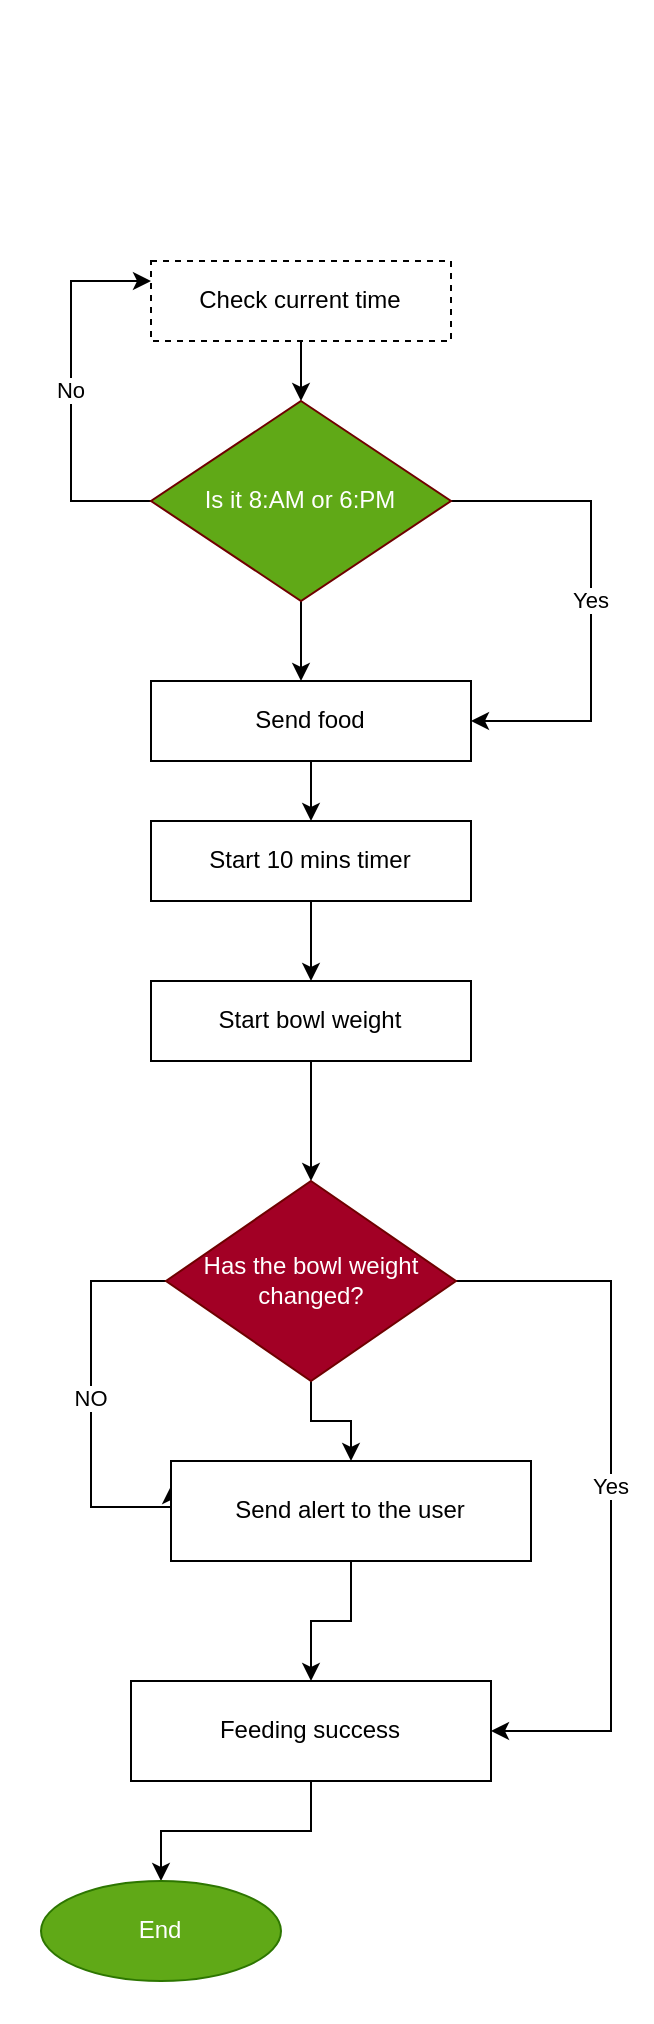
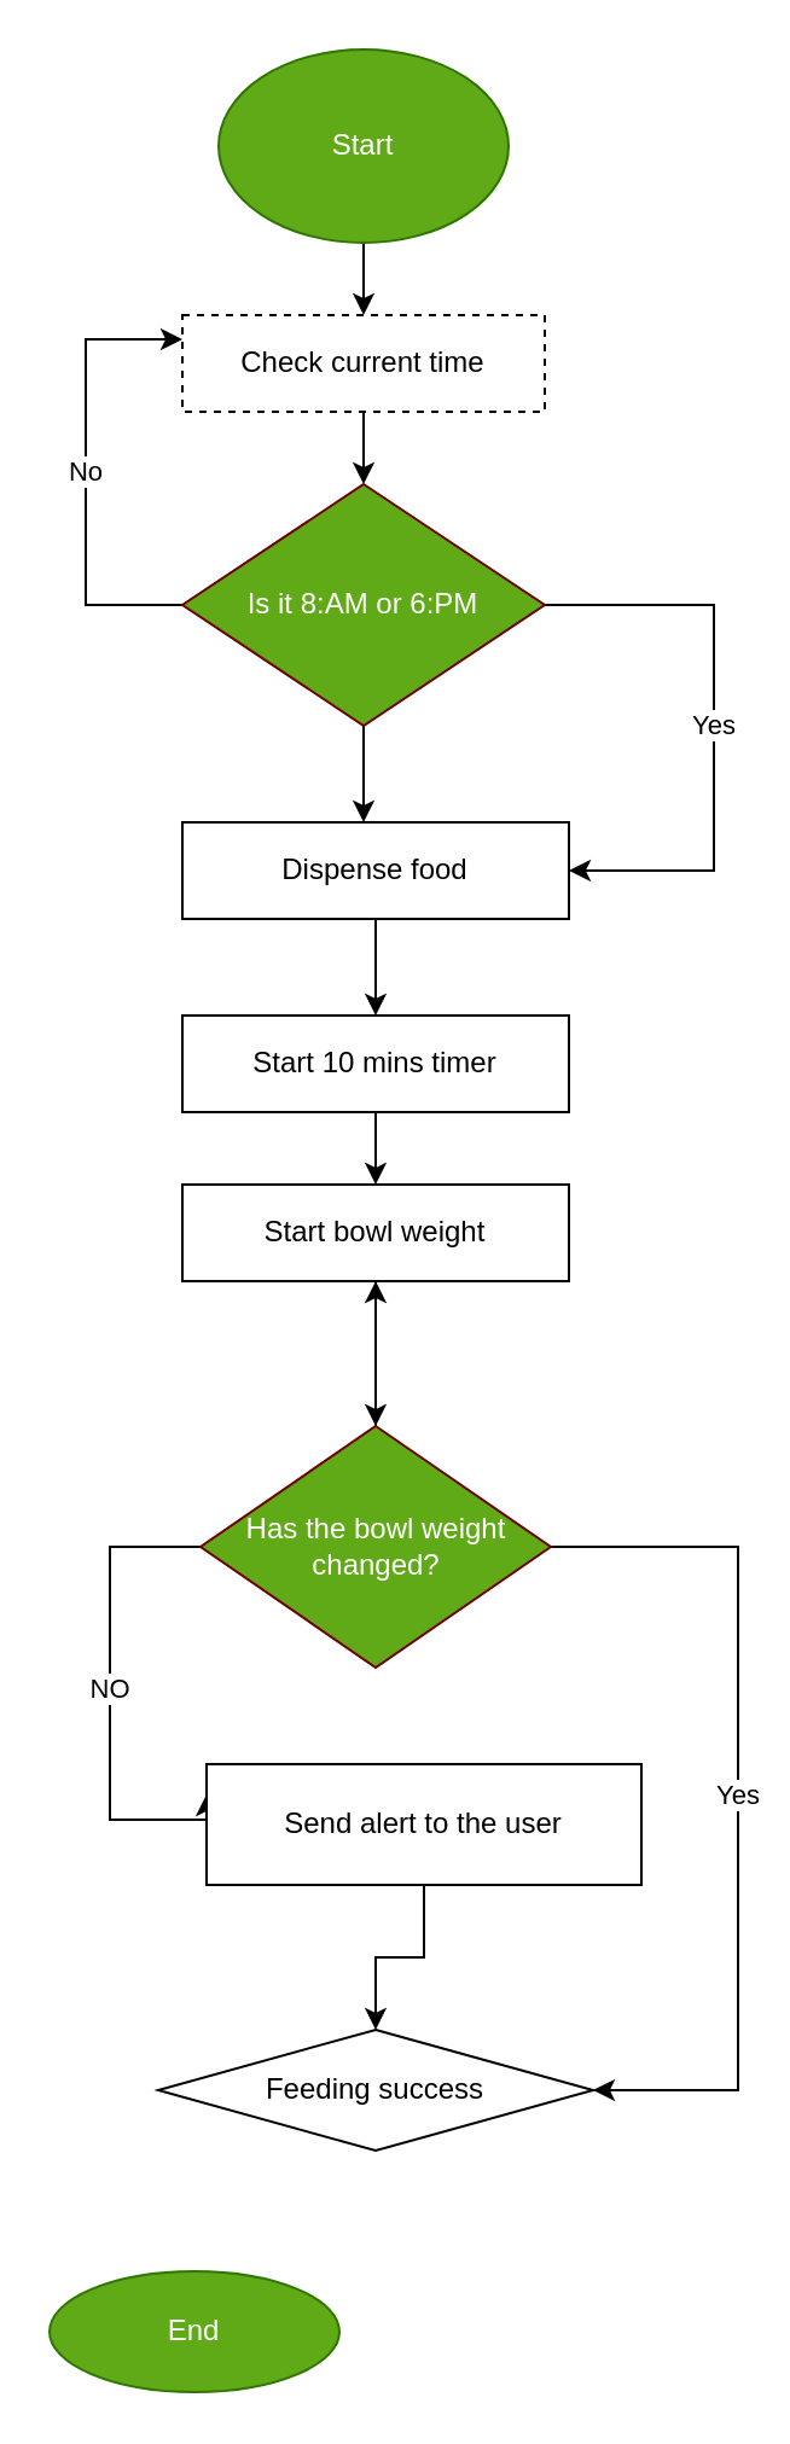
  <mxCell id="0" />
  <mxCell id="1" parent="0" />
+ <mxCell id="2" value="" style="edgeStyle=orthogonalEdgeStyle;rounded=0;orthogonalLoop=1;jettySize=auto;html=1;" parent="1" source="3" target="5" edge="1"><mxGeometry relative="1" as="geometry" /></mxCell>
+ <mxCell id="3" value="Start" style="ellipse;whiteSpace=wrap;html=1;fillColor=#60a917;fontColor=#ffffff;strokeColor=#2D7600;" parent="1" vertex="1"><mxGeometry x="90" y="20" width="120" height="80" as="geometry" /></mxCell>
  <mxCell id="4" value="" style="edgeStyle=orthogonalEdgeStyle;rounded=0;orthogonalLoop=1;jettySize=auto;html=1;" parent="1" source="5" target="9" edge="1"><mxGeometry relative="1" as="geometry" /></mxCell>
  <mxCell id="5" value="Check current time" style="whiteSpace=wrap;html=1;dashed=1;" parent="1" vertex="1"><mxGeometry x="75" y="130" width="150" height="40" as="geometry" /></mxCell>
  <mxCell id="6" value="Yes" style="edgeStyle=orthogonalEdgeStyle;rounded=0;orthogonalLoop=1;jettySize=auto;html=1;" parent="1" source="9" edge="1"><mxGeometry relative="1" as="geometry"><mxPoint x="235" y="360" as="targetPoint" /><Array as="points"><mxPoint x="295" y="250" /><mxPoint x="295" y="360" /></Array></mxGeometry></mxCell>
  <mxCell id="7" value="No" style="edgeStyle=orthogonalEdgeStyle;rounded=0;orthogonalLoop=1;jettySize=auto;html=1;entryX=0;entryY=0.25;entryDx=0;entryDy=0;" parent="1" source="9" target="5" edge="1"><mxGeometry relative="1" as="geometry"><mxPoint x="5" y="140" as="targetPoint" /><Array as="points"><mxPoint x="35" y="250" /><mxPoint x="35" y="140" /></Array></mxGeometry></mxCell>
  <mxCell id="8" style="edgeStyle=orthogonalEdgeStyle;rounded=0;orthogonalLoop=1;jettySize=auto;html=1;" parent="1" source="9" edge="1"><mxGeometry relative="1" as="geometry"><mxPoint x="150" y="340" as="targetPoint" /></mxGeometry></mxCell>
  <mxCell id="9" value="Is it 8:AM or 6:PM" style="rhombus;whiteSpace=wrap;html=1;fillColor=#60a917;fontColor=#ffffff;strokeColor=#6F0000;" parent="1" vertex="1"><mxGeometry x="75" y="200" width="150" height="100" as="geometry" /></mxCell>
  <mxCell id="10" value="" style="edgeStyle=orthogonalEdgeStyle;rounded=0;orthogonalLoop=1;jettySize=auto;html=1;" parent="1" source="11" target="13" edge="1"><mxGeometry relative="1" as="geometry" /></mxCell>
- <mxCell id="11" value="Send food" style="rounded=0;whiteSpace=wrap;html=1;" parent="1" vertex="1"><mxGeometry x="75" y="340" width="160" height="40" as="geometry" /></mxCell>
+ <mxCell id="11" value="Dispense food" style="rounded=0;whiteSpace=wrap;html=1;" parent="1" vertex="1"><mxGeometry x="75" y="340" width="160" height="40" as="geometry" /></mxCell>
  <mxCell id="12" value="" style="edgeStyle=orthogonalEdgeStyle;rounded=0;orthogonalLoop=1;jettySize=auto;html=1;" parent="1" source="13" target="15" edge="1"><mxGeometry relative="1" as="geometry" /></mxCell>
- <mxCell id="13" value="Start 10 mins timer" style="whiteSpace=wrap;html=1;rounded=0;" parent="1" vertex="1"><mxGeometry x="75" y="410" width="160" height="40" as="geometry" /></mxCell>
+ <mxCell id="13" value="Start 10 mins timer" style="whiteSpace=wrap;html=1;rounded=0;" parent="1" vertex="1"><mxGeometry x="75" y="420" width="160" height="40" as="geometry" /></mxCell>
  <mxCell id="14" value="" style="edgeStyle=orthogonalEdgeStyle;rounded=0;orthogonalLoop=1;jettySize=auto;html=1;" parent="1" source="15" edge="1"><mxGeometry relative="1" as="geometry"><mxPoint x="155" y="590" as="targetPoint" /></mxGeometry></mxCell>
  <mxCell id="15" value="Start bowl weight" style="whiteSpace=wrap;html=1;rounded=0;" parent="1" vertex="1"><mxGeometry x="75" y="490" width="160" height="40" as="geometry" /></mxCell>
- <mxCell id="16" value="" style="edgeStyle=orthogonalEdgeStyle;rounded=0;orthogonalLoop=1;jettySize=auto;html=1;" parent="1" source="19" target="21" edge="1"><mxGeometry relative="1" as="geometry" /></mxCell>
+ <mxCell id="16" value="" style="edgeStyle=orthogonalEdgeStyle;rounded=0;orthogonalLoop=1;jettySize=auto;html=1;" parent="1" source="19" target="15" edge="1"><mxGeometry relative="1" as="geometry" /></mxCell>
  <mxCell id="17" value="NO" style="edgeStyle=orthogonalEdgeStyle;rounded=0;orthogonalLoop=1;jettySize=auto;html=1;entryX=0;entryY=0.25;entryDx=0;entryDy=0;" parent="1" target="21" edge="1"><mxGeometry relative="1" as="geometry"><mxPoint x="0" y="760" as="targetPoint" /><mxPoint x="90" y="640" as="sourcePoint" /><Array as="points"><mxPoint x="45" y="640" /><mxPoint x="45" y="753" /></Array></mxGeometry></mxCell>
  <mxCell id="18" value="Yes" style="edgeStyle=orthogonalEdgeStyle;rounded=0;orthogonalLoop=1;jettySize=auto;html=1;entryX=1;entryY=0.5;entryDx=0;entryDy=0;" parent="1" target="23" edge="1"><mxGeometry relative="1" as="geometry"><mxPoint x="315" y="870" as="targetPoint" /><mxPoint x="225" y="640" as="sourcePoint" /><Array as="points"><mxPoint x="305" y="640" /><mxPoint x="305" y="865" /></Array></mxGeometry></mxCell>
- <mxCell id="19" value="Has the bowl weight changed?" style="rhombus;whiteSpace=wrap;html=1;fillColor=#a20025;fontColor=#ffffff;strokeColor=#6F0000;" parent="1" vertex="1"><mxGeometry x="82.5" y="590" width="145" height="100" as="geometry" /></mxCell>
+ <mxCell id="19" value="Has the bowl weight changed?" style="rhombus;whiteSpace=wrap;html=1;fillColor=#60a917;fontColor=#ffffff;strokeColor=#6F0000;" parent="1" vertex="1"><mxGeometry x="82.5" y="590" width="145" height="100" as="geometry" /></mxCell>
  <mxCell id="20" value="" style="edgeStyle=orthogonalEdgeStyle;rounded=0;orthogonalLoop=1;jettySize=auto;html=1;" parent="1" source="21" target="23" edge="1"><mxGeometry relative="1" as="geometry" /></mxCell>
  <mxCell id="21" value="Send alert to the user" style="whiteSpace=wrap;html=1;" parent="1" vertex="1"><mxGeometry x="85" y="730" width="180" height="50" as="geometry" /></mxCell>
- <mxCell id="22" style="edgeStyle=orthogonalEdgeStyle;rounded=0;orthogonalLoop=1;jettySize=auto;html=1;entryX=0.5;entryY=0;entryDx=0;entryDy=0;" parent="1" source="23" target="24" edge="1"><mxGeometry relative="1" as="geometry" /></mxCell>
- <mxCell id="23" value="Feeding success" style="whiteSpace=wrap;html=1;" parent="1" vertex="1"><mxGeometry x="65" y="840" width="180" height="50" as="geometry" /></mxCell>
+ <mxCell id="23" value="Feeding success" style="rhombus;whiteSpace=wrap;html=1;" parent="1" vertex="1"><mxGeometry x="65" y="840" width="180" height="50" as="geometry" /></mxCell>
  <mxCell id="24" value="End" style="ellipse;whiteSpace=wrap;html=1;fillColor=#60a917;fontColor=#ffffff;strokeColor=#2D7600;" parent="1" vertex="1"><mxGeometry x="20" y="940" width="120" height="50" as="geometry" /></mxCell>
  <mxCell id="25" style="edgeStyle=orthogonalEdgeStyle;rounded=0;orthogonalLoop=1;jettySize=auto;html=1;exitX=0.5;exitY=1;exitDx=0;exitDy=0;" parent="1" source="24" target="24" edge="1"><mxGeometry relative="1" as="geometry" /></mxCell>
